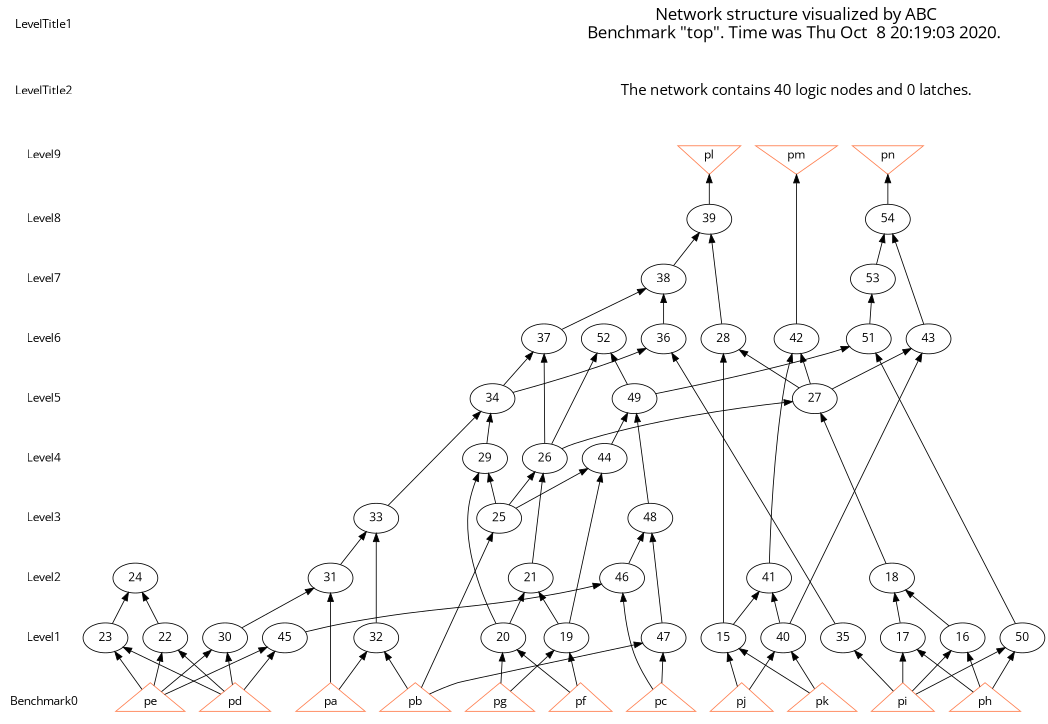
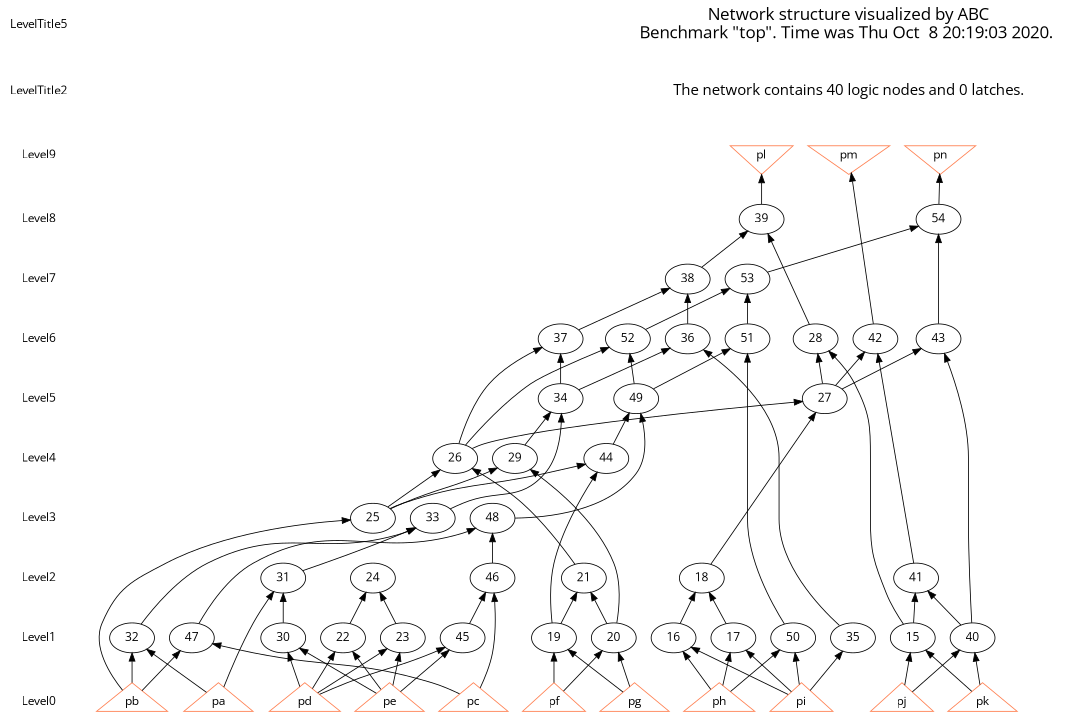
  digraph {
    fontname="Open Sans"
    node [fontname="Open Sans" shape=ellipse]
    edge [dir=back fontname="Open Sans" style=solid]
-   LevelTitle1 [shape=plaintext]
+   LevelTitle1 [shape=plaintext label=LevelTitle5]
    LevelTitle2 [shape=plaintext]
    Level9 [shape=plaintext]
    Level8 [shape=plaintext]
    Level7 [shape=plaintext]
    Level6 [shape=plaintext]
    Level5 [shape=plaintext]
    Level4 [shape=plaintext]
    Level3 [shape=plaintext]
    Level2 [shape=plaintext]
    Level1 [shape=plaintext]
-   Level0 [shape=plaintext label=Benchmark0]
+   Level0 [shape=plaintext]
    n13 [fontsize=20 label="Network structure visualized by ABC\nBenchmark \"top\". Time was Thu Oct  8 20:19:03 2020. " shape=plaintext]
    n14 [fontsize=18 label="The network contains 40 logic nodes and 0 latches.\n" shape=plaintext]
    n15 [color=coral fillcolor=coral label=pl shape=invtriangle]
    n16 [color=coral fillcolor=coral label=pm shape=invtriangle]
    n17 [color=coral fillcolor=coral label=pn shape=invtriangle]
    n18 [label="39\n"]
    n19 [label="54\n"]
    n20 [label="38\n"]
    n21 [label="53\n"]
    n22 [label="28\n"]
    n23 [label="36\n"]
    n24 [label="37\n"]
    n25 [label="42\n"]
    n26 [label="43\n"]
    n27 [label="51\n"]
    n28 [label="52\n"]
    n29 [label="27\n"]
    n30 [label="34\n"]
    n31 [label="49\n"]
    n32 [label="26\n"]
    n33 [label="29\n"]
    n34 [label="44\n"]
    n35 [label="25\n"]
    n36 [label="33\n"]
    n37 [label="48\n"]
    n38 [label="18\n"]
    n39 [label="21\n"]
    n40 [label="24\n"]
    n41 [label="31\n"]
    n42 [label="41\n"]
    n43 [label="46\n"]
    n44 [label="15\n"]
    n45 [label="16\n"]
    n46 [label="17\n"]
    n47 [label="19\n"]
    n48 [label="20\n"]
    n49 [label="22\n"]
    n50 [label="23\n"]
    n51 [label="30\n"]
    n52 [label="32\n"]
    n53 [label="35\n"]
    n54 [label="40\n"]
    n55 [label="45\n"]
    n56 [label="47\n"]
    n57 [label="50\n"]
    n58 [color=coral fillcolor=coral label=pa shape=triangle]
    n59 [color=coral fillcolor=coral label=pb shape=triangle]
    n60 [color=coral fillcolor=coral label=pc shape=triangle]
    n61 [color=coral fillcolor=coral label=pd shape=triangle]
    n62 [color=coral fillcolor=coral label=pe shape=triangle]
    n63 [color=coral fillcolor=coral label=pf shape=triangle]
    n64 [color=coral fillcolor=coral label=pg shape=triangle]
    n65 [color=coral fillcolor=coral label=ph shape=triangle]
    n66 [color=coral fillcolor=coral label=pi shape=triangle]
    n67 [color=coral fillcolor=coral label=pj shape=triangle]
    n68 [color=coral fillcolor=coral label=pk shape=triangle]
    subgraph sub_1 {
      LevelTitle1
      LevelTitle2
      Level9
      Level8
      Level7
      Level6
      Level5
      Level4
      Level3
      Level2
      Level1
      Level0
    }
    subgraph sub_2 {
      rank=same
      LevelTitle1
      n13
    }
    subgraph sub_3 {
      rank=same
      LevelTitle2
      n14
    }
    subgraph sub_4 {
      rank=same
      Level9
      n15
      n16
      n17
    }
    subgraph sub_5 {
      rank=same
      Level8
      n18
      n19
    }
    subgraph sub_6 {
      rank=same
      Level7
      n20
      n21
    }
    subgraph sub_7 {
      rank=same
      Level6
      n22
      n23
      n24
      n25
      n26
      n27
      n28
    }
    subgraph sub_8 {
      rank=same
      Level5
      n29
      n30
      n31
    }
    subgraph sub_9 {
      rank=same
      Level4
      n32
      n33
      n34
    }
    subgraph sub_10 {
      rank=same
      Level3
      n35
      n36
      n37
    }
    subgraph sub_11 {
      rank=same
      Level2
      n38
      n39
      n40
      n41
      n42
      n43
    }
    subgraph sub_12 {
      rank=same
      Level1
      n44
      n45
      n46
      n47
      n48
      n49
      n50
      n51
      n52
      n53
      n54
      n55
      n56
      n57
    }
    subgraph sub_13 {
      rank=same
      Level0
      n58
      n59
      n60
      n61
      n62
      n63
      n64
      n65
      n66
      n67
      n68
    }
    LevelTitle1 -> LevelTitle2 [style=invis]
    LevelTitle2 -> Level9 [style=invis]
    Level9 -> Level8 [style=invis]
    Level8 -> Level7 [style=invis]
    Level7 -> Level6 [style=invis]
    Level6 -> Level5 [style=invis]
    Level5 -> Level4 [style=invis]
    Level4 -> Level3 [style=invis]
    Level3 -> Level2 [style=invis]
    Level2 -> Level1 [style=invis]
    Level1 -> Level0 [style=invis]
    n13 -> n14 [style=invis]
    n14 -> n15 [style=invis]
    n14 -> n16 [style=invis]
    n14 -> n17 [style=invis]
    n15 -> n16 [style=invis]
    n15 -> n18
    n16 -> n17 [style=invis]
    n16 -> n25
    n17 -> n19
    n18 -> n20
    n18 -> n22
    n19 -> n21
    n19 -> n26
    n20 -> n23
    n20 -> n24
    n21 -> n27
+   n21 -> n28
    n22 -> n29
    n22 -> n44
    n23 -> n30
    n23 -> n53
    n24 -> n30
    n24 -> n32
    n25 -> n29
    n25 -> n42
    n26 -> n29
    n26 -> n54
    n27 -> n31
    n27 -> n57
    n28 -> n31
    n28 -> n32
    n29 -> n32
    n29 -> n38
    n30 -> n33
    n30 -> n36
    n31 -> n34
    n31 -> n37
    n32 -> n35
    n32 -> n39
    n33 -> n35
    n33 -> n48
    n34 -> n35
    n34 -> n47
    n35 -> n59
    n36 -> n41
    n36 -> n52
    n37 -> n43
    n37 -> n56
    n38 -> n45
    n38 -> n46
    n39 -> n47
    n39 -> n48
    n40 -> n49
    n40 -> n50
    n41 -> n51
    n41 -> n58
    n42 -> n44
    n42 -> n54
    n43 -> n55
    n43 -> n60
    n44 -> n67
    n44 -> n68
    n45 -> n65
    n45 -> n66
    n46 -> n65
    n46 -> n66
    n47 -> n63
    n47 -> n64
    n48 -> n63
    n48 -> n64
    n49 -> n61
    n49 -> n62
    n50 -> n61
    n50 -> n62
    n51 -> n61
    n51 -> n62
    n52 -> n58
    n52 -> n59
    n53 -> n66
    n54 -> n67
    n54 -> n68
    n55 -> n61
    n55 -> n62
    n56 -> n59
    n56 -> n60
    n57 -> n65
    n57 -> n66
  }
